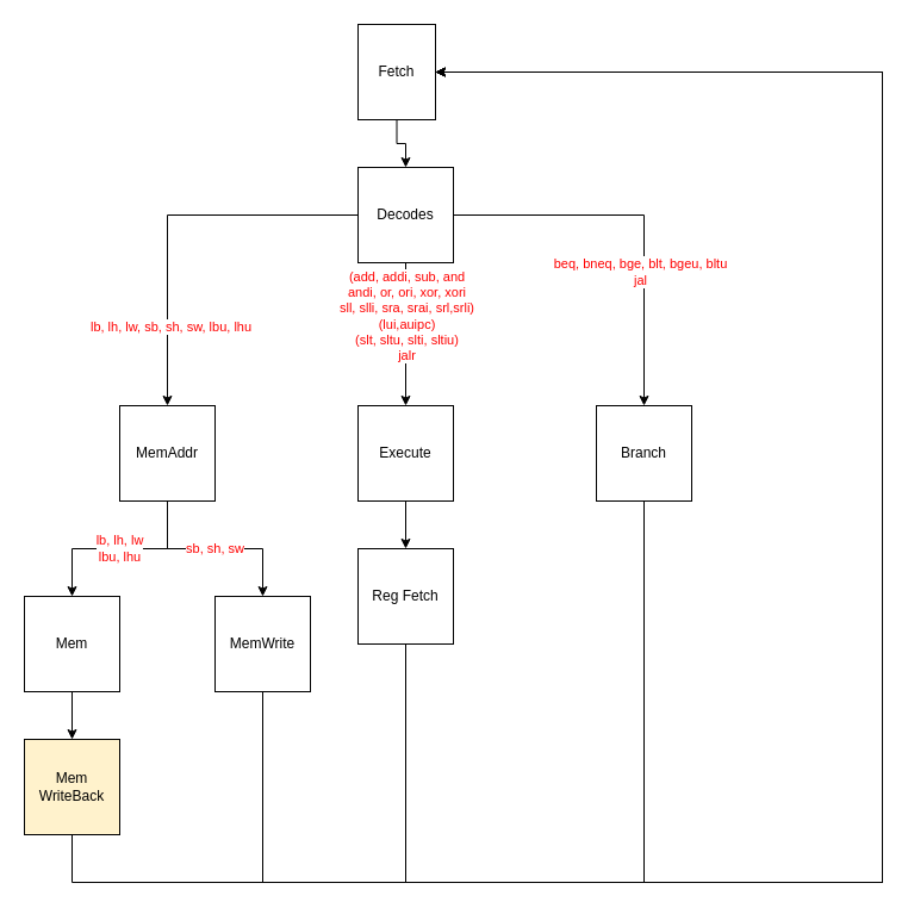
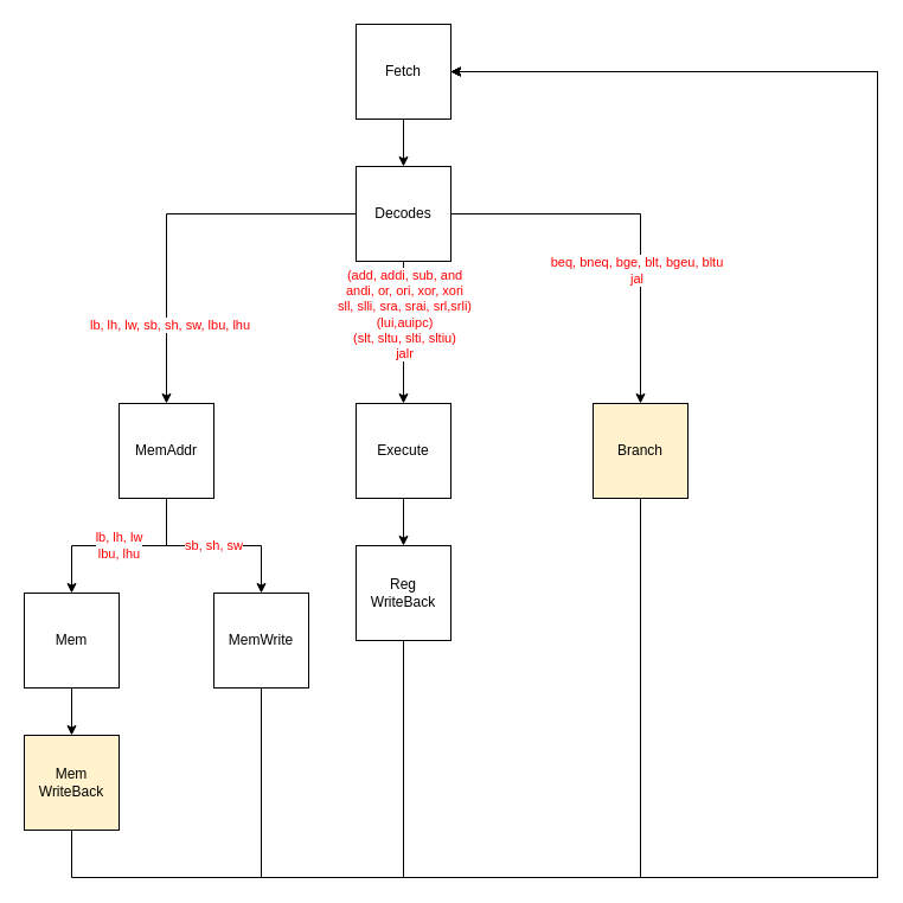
  <mxCell id="0" />
  <mxCell id="1" parent="0" />
  <mxCell id="2" style="edgeStyle=orthogonalEdgeStyle;rounded=0;orthogonalLoop=1;jettySize=auto;html=1;" parent="1" source="3" target="10" edge="1"><mxGeometry relative="1" as="geometry" /></mxCell>
- <mxCell id="3" value="Fetch" style="whiteSpace=wrap;html=1;aspect=fixed;" parent="1" vertex="1"><mxGeometry x="300" y="20" width="65" height="80" as="geometry" /></mxCell>
+ <mxCell id="3" value="Fetch" style="whiteSpace=wrap;html=1;aspect=fixed;" parent="1" vertex="1"><mxGeometry x="300" y="20" width="80" height="80" as="geometry" /></mxCell>
  <mxCell id="4" style="edgeStyle=orthogonalEdgeStyle;rounded=0;orthogonalLoop=1;jettySize=auto;html=1;exitX=0;exitY=0.5;exitDx=0;exitDy=0;entryX=0.5;entryY=0;entryDx=0;entryDy=0;" parent="1" source="10" target="17" edge="1"><mxGeometry relative="1" as="geometry" /></mxCell>
  <mxCell id="5" value="&lt;font color=&quot;#FF0000&quot;&gt;lb, lh, lw, sb, sh, sw, lbu, lhu&lt;/font&gt;" style="edgeLabel;html=1;align=center;verticalAlign=middle;resizable=0;points=[];" parent="4" vertex="1" connectable="0"><mxGeometry x="0.581" y="2" relative="1" as="geometry"><mxPoint as="offset" /></mxGeometry></mxCell>
  <mxCell id="6" style="edgeStyle=orthogonalEdgeStyle;rounded=0;orthogonalLoop=1;jettySize=auto;html=1;entryX=0.5;entryY=0;entryDx=0;entryDy=0;" parent="1" source="10" target="14" edge="1"><mxGeometry relative="1" as="geometry" /></mxCell>
  <mxCell id="7" value="&lt;div&gt;&lt;font color=&quot;#FF0000&quot;&gt;(add, addi, sub, and&lt;/font&gt;&lt;/div&gt;&lt;div&gt;&lt;font color=&quot;#FF0000&quot;&gt;andi, or, ori, xor, xori&lt;/font&gt;&lt;/div&gt;&lt;div&gt;&lt;font color=&quot;#FF0000&quot;&gt;sll, slli, sra, srai, srl,srli)&lt;/font&gt;&lt;/div&gt;&lt;div&gt;&lt;font color=&quot;#FF0000&quot;&gt;(lui,auipc)&lt;/font&gt;&lt;/div&gt;&lt;div&gt;&lt;font color=&quot;#FF0000&quot;&gt;(slt, sltu, slti, sltiu)&lt;/font&gt;&lt;/div&gt;&lt;div&gt;&lt;font color=&quot;#FF0000&quot;&gt;jalr&lt;br&gt;&lt;/font&gt;&lt;/div&gt;" style="edgeLabel;html=1;align=center;verticalAlign=middle;resizable=0;points=[];" parent="6" vertex="1" connectable="0"><mxGeometry x="-0.267" relative="1" as="geometry"><mxPoint as="offset" /></mxGeometry></mxCell>
  <mxCell id="8" style="edgeStyle=orthogonalEdgeStyle;rounded=0;orthogonalLoop=1;jettySize=auto;html=1;entryX=0.5;entryY=0;entryDx=0;entryDy=0;" parent="1" source="10" target="12" edge="1"><mxGeometry relative="1" as="geometry" /></mxCell>
  <mxCell id="9" value="&lt;div&gt;&lt;font color=&quot;#FF0000&quot;&gt;beq, bneq, bge, blt, bgeu, bltu&lt;/font&gt;&lt;/div&gt;&lt;div&gt;&lt;font color=&quot;#FF0000&quot;&gt;jal&lt;br&gt;&lt;/font&gt;&lt;/div&gt;" style="edgeLabel;html=1;align=center;verticalAlign=middle;resizable=0;points=[];" parent="8" vertex="1" connectable="0"><mxGeometry x="-0.025" y="-47" relative="1" as="geometry"><mxPoint as="offset" /></mxGeometry></mxCell>
  <mxCell id="10" value="Decodes" style="whiteSpace=wrap;html=1;aspect=fixed;" parent="1" vertex="1"><mxGeometry x="300" y="140" width="80" height="80" as="geometry" /></mxCell>
  <mxCell id="11" style="edgeStyle=orthogonalEdgeStyle;rounded=0;orthogonalLoop=1;jettySize=auto;html=1;" parent="1" source="12" target="3" edge="1"><mxGeometry relative="1" as="geometry"><Array as="points"><mxPoint x="540" y="740" /><mxPoint x="740" y="740" /><mxPoint x="740" y="60" /></Array></mxGeometry></mxCell>
- <mxCell id="12" value="Branch" style="whiteSpace=wrap;html=1;aspect=fixed;" parent="1" vertex="1"><mxGeometry x="500" y="340" width="80" height="80" as="geometry" /></mxCell>
+ <mxCell id="12" value="Branch" style="whiteSpace=wrap;html=1;aspect=fixed;fillColor=#fff2cc;" parent="1" vertex="1"><mxGeometry x="500" y="340" width="80" height="80" as="geometry" /></mxCell>
  <mxCell id="13" style="edgeStyle=orthogonalEdgeStyle;rounded=0;orthogonalLoop=1;jettySize=auto;html=1;entryX=0.5;entryY=0;entryDx=0;entryDy=0;" parent="1" source="14" target="19" edge="1"><mxGeometry relative="1" as="geometry" /></mxCell>
  <mxCell id="14" value="Execute" style="whiteSpace=wrap;html=1;aspect=fixed;" parent="1" vertex="1"><mxGeometry x="300" y="340" width="80" height="80" as="geometry" /></mxCell>
  <mxCell id="15" value="&lt;div&gt;&lt;font color=&quot;#FF0000&quot;&gt;lb, lh, lw&lt;/font&gt;&lt;/div&gt;&lt;div&gt;&lt;font color=&quot;#FF0000&quot;&gt;lbu, lhu&lt;/font&gt;&lt;/div&gt;" style="edgeStyle=orthogonalEdgeStyle;rounded=0;orthogonalLoop=1;jettySize=auto;html=1;entryX=0.5;entryY=0;entryDx=0;entryDy=0;" parent="1" source="17" target="23" edge="1"><mxGeometry relative="1" as="geometry" /></mxCell>
  <mxCell id="16" value="&lt;font color=&quot;#FF0000&quot;&gt;sb, sh, sw&lt;/font&gt;" style="edgeStyle=orthogonalEdgeStyle;rounded=0;orthogonalLoop=1;jettySize=auto;html=1;" parent="1" source="17" target="21" edge="1"><mxGeometry relative="1" as="geometry" /></mxCell>
  <mxCell id="17" value="MemAddr" style="whiteSpace=wrap;html=1;aspect=fixed;" parent="1" vertex="1"><mxGeometry x="100" y="340" width="80" height="80" as="geometry" /></mxCell>
  <mxCell id="18" style="edgeStyle=orthogonalEdgeStyle;rounded=0;orthogonalLoop=1;jettySize=auto;html=1;" parent="1" source="19" target="3" edge="1"><mxGeometry relative="1" as="geometry"><Array as="points"><mxPoint x="340" y="740" /><mxPoint x="740" y="740" /><mxPoint x="740" y="60" /></Array></mxGeometry></mxCell>
- <mxCell id="19" value="Reg Fetch" style="whiteSpace=wrap;html=1;aspect=fixed;" parent="1" vertex="1"><mxGeometry x="300" y="460" width="80" height="80" as="geometry" /></mxCell>
+ <mxCell id="19" value="Reg WriteBack" style="whiteSpace=wrap;html=1;aspect=fixed;" parent="1" vertex="1"><mxGeometry x="300" y="460" width="80" height="80" as="geometry" /></mxCell>
  <mxCell id="20" style="edgeStyle=orthogonalEdgeStyle;rounded=0;orthogonalLoop=1;jettySize=auto;html=1;" parent="1" source="21" target="3" edge="1"><mxGeometry relative="1" as="geometry"><Array as="points"><mxPoint x="220" y="740" /><mxPoint x="740" y="740" /><mxPoint x="740" y="60" /></Array></mxGeometry></mxCell>
  <mxCell id="21" value="MemWrite" style="whiteSpace=wrap;html=1;aspect=fixed;" parent="1" vertex="1"><mxGeometry x="180" y="500" width="80" height="80" as="geometry" /></mxCell>
  <mxCell id="22" style="edgeStyle=orthogonalEdgeStyle;rounded=0;orthogonalLoop=1;jettySize=auto;html=1;entryX=0.5;entryY=0;entryDx=0;entryDy=0;" parent="1" source="23" target="25" edge="1"><mxGeometry relative="1" as="geometry" /></mxCell>
  <mxCell id="23" value="Mem" style="whiteSpace=wrap;html=1;aspect=fixed;" parent="1" vertex="1"><mxGeometry x="20" y="500" width="80" height="80" as="geometry" /></mxCell>
  <mxCell id="24" style="edgeStyle=orthogonalEdgeStyle;rounded=0;orthogonalLoop=1;jettySize=auto;html=1;exitX=0.5;exitY=1;exitDx=0;exitDy=0;" parent="1" source="25" target="3" edge="1"><mxGeometry relative="1" as="geometry"><Array as="points"><mxPoint x="60" y="740" /><mxPoint x="740" y="740" /><mxPoint x="740" y="60" /></Array></mxGeometry></mxCell>
  <mxCell id="25" value="Mem WriteBack" style="whiteSpace=wrap;html=1;aspect=fixed;fillColor=#fff2cc;" parent="1" vertex="1"><mxGeometry x="20" y="620" width="80" height="80" as="geometry" /></mxCell>
